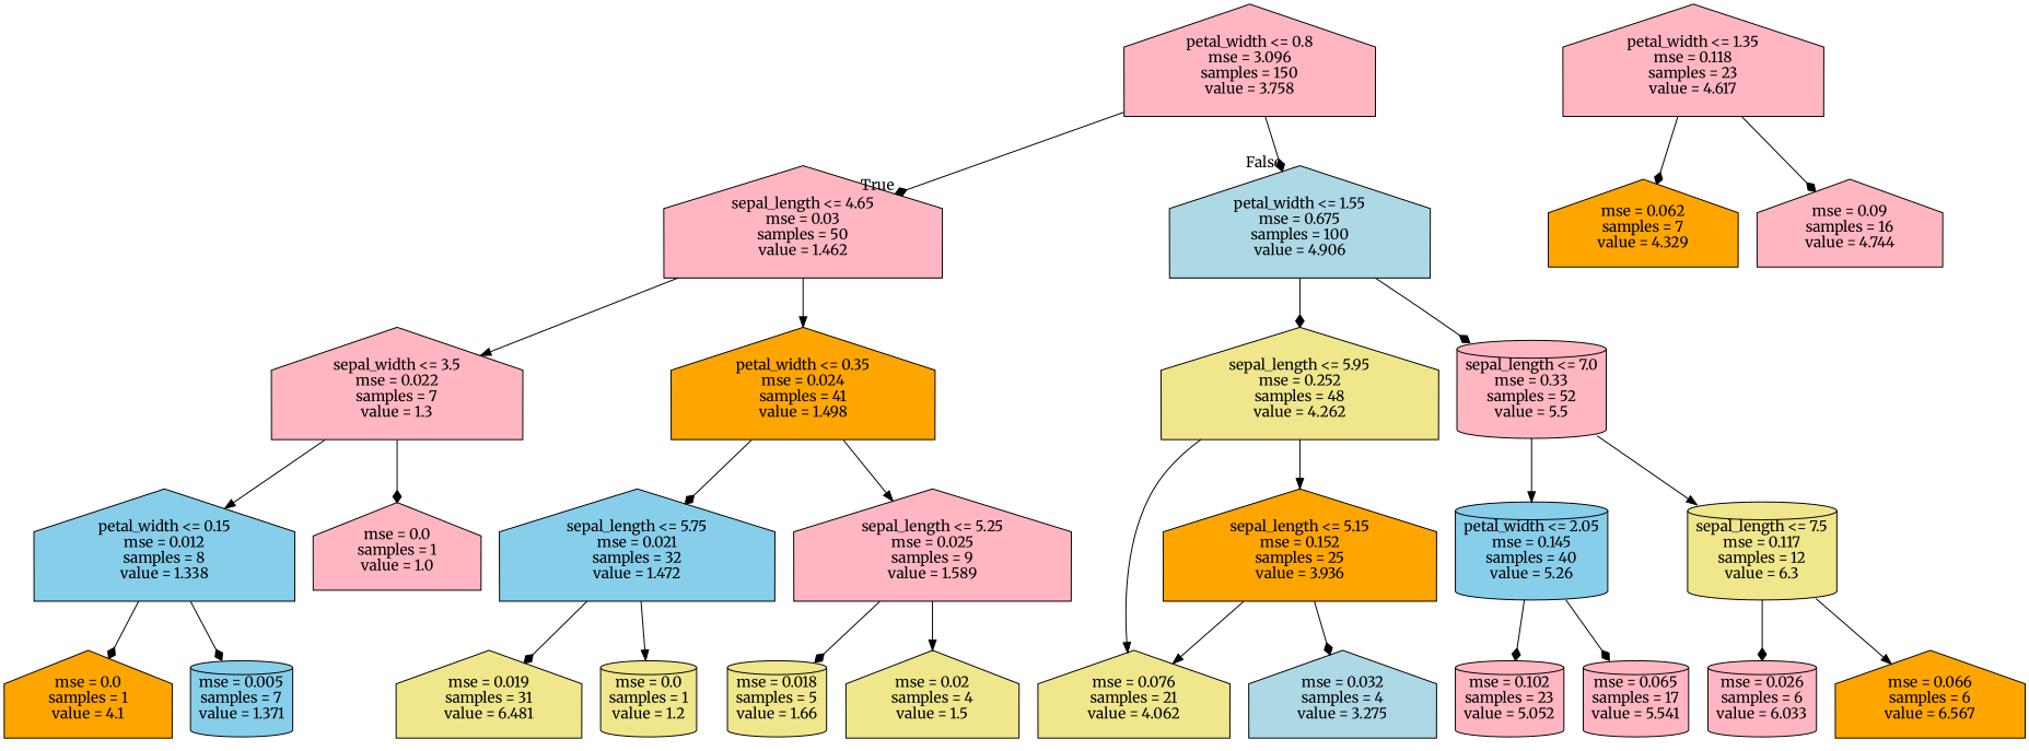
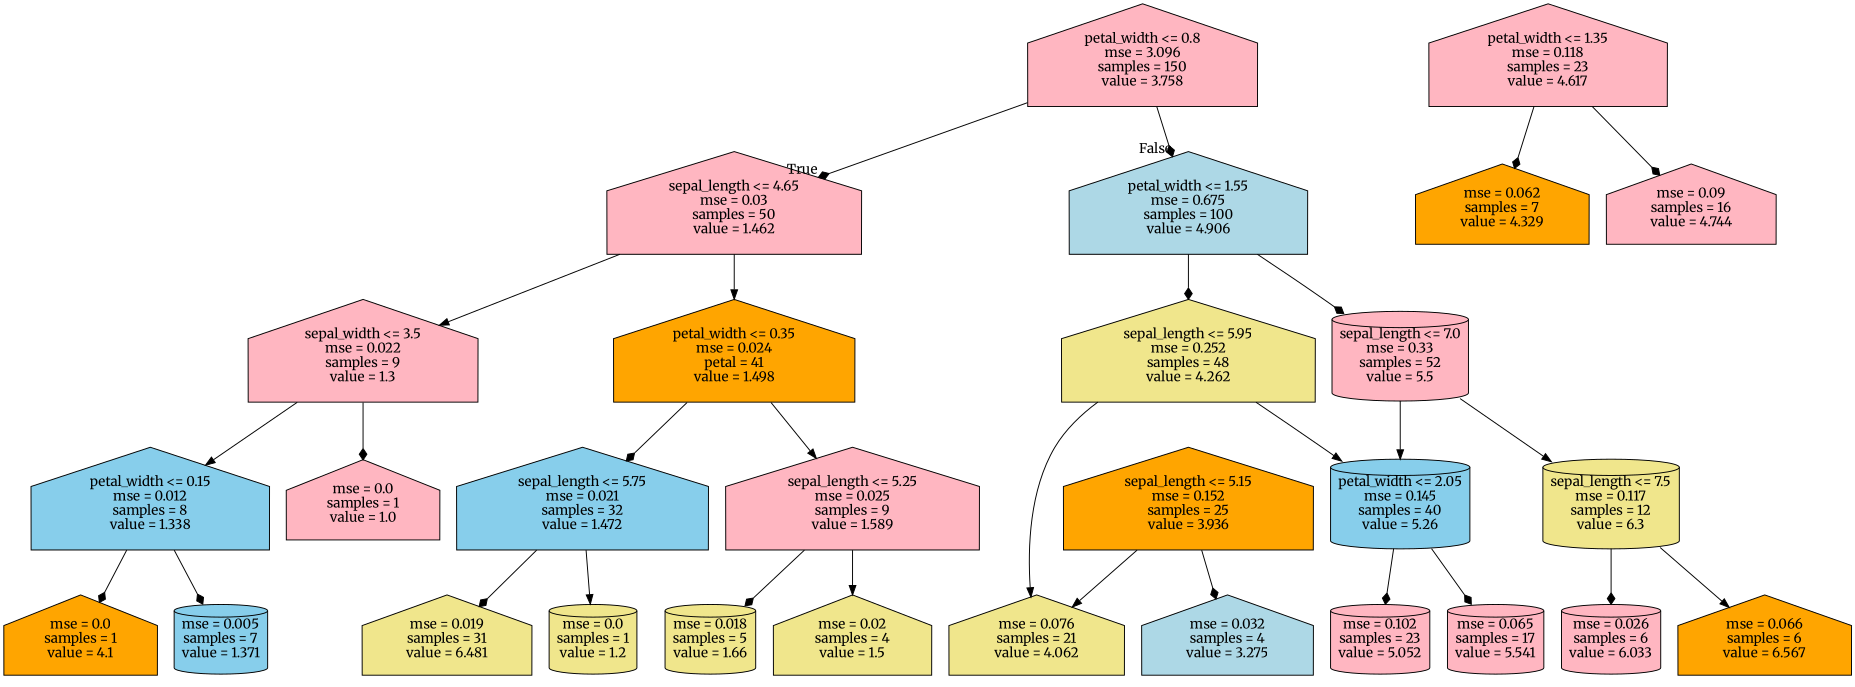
  digraph {
    fontname=Merriweather
    node [fillcolor=lightpink fontname=Merriweather shape=house style=filled]
    edge [arrowhead=diamond fontname=Merriweather]
    n1 [label="petal_width <= 0.8\nmse = 3.096\nsamples = 150\nvalue = 3.758"]
    n2 [label="sepal_length <= 4.65\nmse = 0.03\nsamples = 50\nvalue = 1.462"]
    n3 [fillcolor=lightblue label="petal_width <= 1.55\nmse = 0.675\nsamples = 100\nvalue = 4.906"]
-   n4 [label="sepal_width <= 3.5\nmse = 0.022\nsamples = 7\nvalue = 1.3"]
-   n5 [fillcolor=orange label="petal_width <= 0.35\nmse = 0.024\nsamples = 41\nvalue = 1.498"]
+   n4 [label="sepal_width <= 3.5\nmse = 0.022\nsamples = 9\nvalue = 1.3"]
+   n5 [fillcolor=orange label="petal_width <= 0.35\nmse = 0.024\npetal = 41\nvalue = 1.498"]
    n6 [fillcolor=khaki label="sepal_length <= 5.95\nmse = 0.252\nsamples = 48\nvalue = 4.262"]
    n7 [label="sepal_length <= 7.0\nmse = 0.33\nsamples = 52\nvalue = 5.5" shape=cylinder]
    n8 [fillcolor=skyblue label="petal_width <= 0.15\nmse = 0.012\nsamples = 8\nvalue = 1.338"]
    n9 [label="mse = 0.0\nsamples = 1\nvalue = 1.0"]
    n10 [fillcolor=skyblue label="sepal_length <= 5.75\nmse = 0.021\nsamples = 32\nvalue = 1.472"]
    n11 [label="sepal_length <= 5.25\nmse = 0.025\nsamples = 9\nvalue = 1.589"]
    n12 [fillcolor=orange label="mse = 0.0\nsamples = 1\nvalue = 4.1"]
    n13 [fillcolor=skyblue label="mse = 0.005\nsamples = 7\nvalue = 1.371" shape=cylinder]
    n14 [fillcolor=khaki label="mse = 0.019\nsamples = 31\nvalue = 6.481"]
    n15 [fillcolor=khaki label="mse = 0.0\nsamples = 1\nvalue = 1.2" shape=cylinder]
    n16 [fillcolor=khaki label="mse = 0.018\nsamples = 5\nvalue = 1.66" shape=cylinder]
    n17 [fillcolor=khaki label="mse = 0.02\nsamples = 4\nvalue = 1.5"]
    n18 [fillcolor=orange label="sepal_length <= 5.15\nmse = 0.152\nsamples = 25\nvalue = 3.936"]
    n19 [fillcolor=khaki label="mse = 0.076\nsamples = 21\nvalue = 4.062"]
    n20 [fillcolor=skyblue label="petal_width <= 2.05\nmse = 0.145\nsamples = 40\nvalue = 5.26" shape=cylinder]
    n21 [fillcolor=khaki label="sepal_length <= 7.5\nmse = 0.117\nsamples = 12\nvalue = 6.3" shape=cylinder]
    n22 [fillcolor=lightblue label="mse = 0.032\nsamples = 4\nvalue = 3.275"]
    n23 [label="petal_width <= 1.35\nmse = 0.118\nsamples = 23\nvalue = 4.617"]
    n24 [fillcolor=orange label="mse = 0.062\nsamples = 7\nvalue = 4.329"]
    n25 [label="mse = 0.09\nsamples = 16\nvalue = 4.744"]
    n26 [label="mse = 0.102\nsamples = 23\nvalue = 5.052" shape=cylinder]
    n27 [label="mse = 0.065\nsamples = 17\nvalue = 5.541" shape=cylinder]
    n28 [label="mse = 0.026\nsamples = 6\nvalue = 6.033" shape=cylinder]
    n29 [fillcolor=orange label="mse = 0.066\nsamples = 6\nvalue = 6.567"]
    n1 -> n2 [headlabel=True labelangle=45 labeldistance=2.5]
    n1 -> n3 [headlabel=False labelangle=-45 labeldistance=2.5]
    n2 -> n4 [arrowhead=normal]
    n2 -> n5 [arrowhead=normal]
    n3 -> n6
    n3 -> n7
    n4 -> n8 [arrowhead=normal]
    n4 -> n9
    n5 -> n10
    n5 -> n11 [arrowhead=normal]
-   n6 -> n18 [arrowhead=normal]
+   n6 -> n20 [arrowhead=normal]
    n6 -> n19 [arrowhead=normal]
    n7 -> n20 [arrowhead=normal]
    n7 -> n21 [arrowhead=normal]
    n8 -> n12
    n8 -> n13
    n10 -> n14
    n10 -> n15 [arrowhead=normal]
    n11 -> n16
    n11 -> n17 [arrowhead=normal]
    n18 -> n19 [arrowhead=normal]
    n18 -> n22
    n20 -> n26
    n20 -> n27
    n21 -> n28
    n21 -> n29 [arrowhead=normal]
    n23 -> n24
    n23 -> n25
  }
